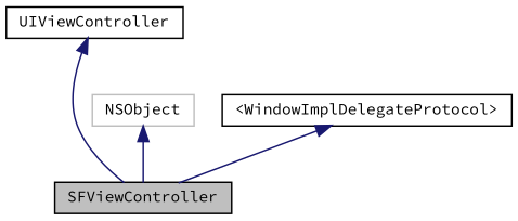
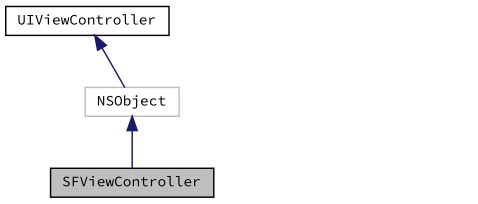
  digraph {
    fontname="Source Code Pro"
    node [color=black fillcolor=white fontname="Source Code Pro" fontsize=10 shape=record style=filled]
    edge [color=midnightblue dir=back fontname="Source Code Pro" fontsize=10 labelfontname=Helvetica labelfontsize=10 style=solid]
    n1 [fillcolor=grey75 fontcolor=black height=0.2 label=SFViewController width=0.4]
    n2 [height=0.2 label=UIViewController width=0.4]
    n3 [color=grey75 height=0.2 label=NSObject width=0.4]
-   n4 [height=0.2 label="\<WindowImplDelegateProtocol\>" width=0.4]
-   n2 -> n1
+   n2 -> n3
    n3 -> n1
-   n4 -> n1
  }
